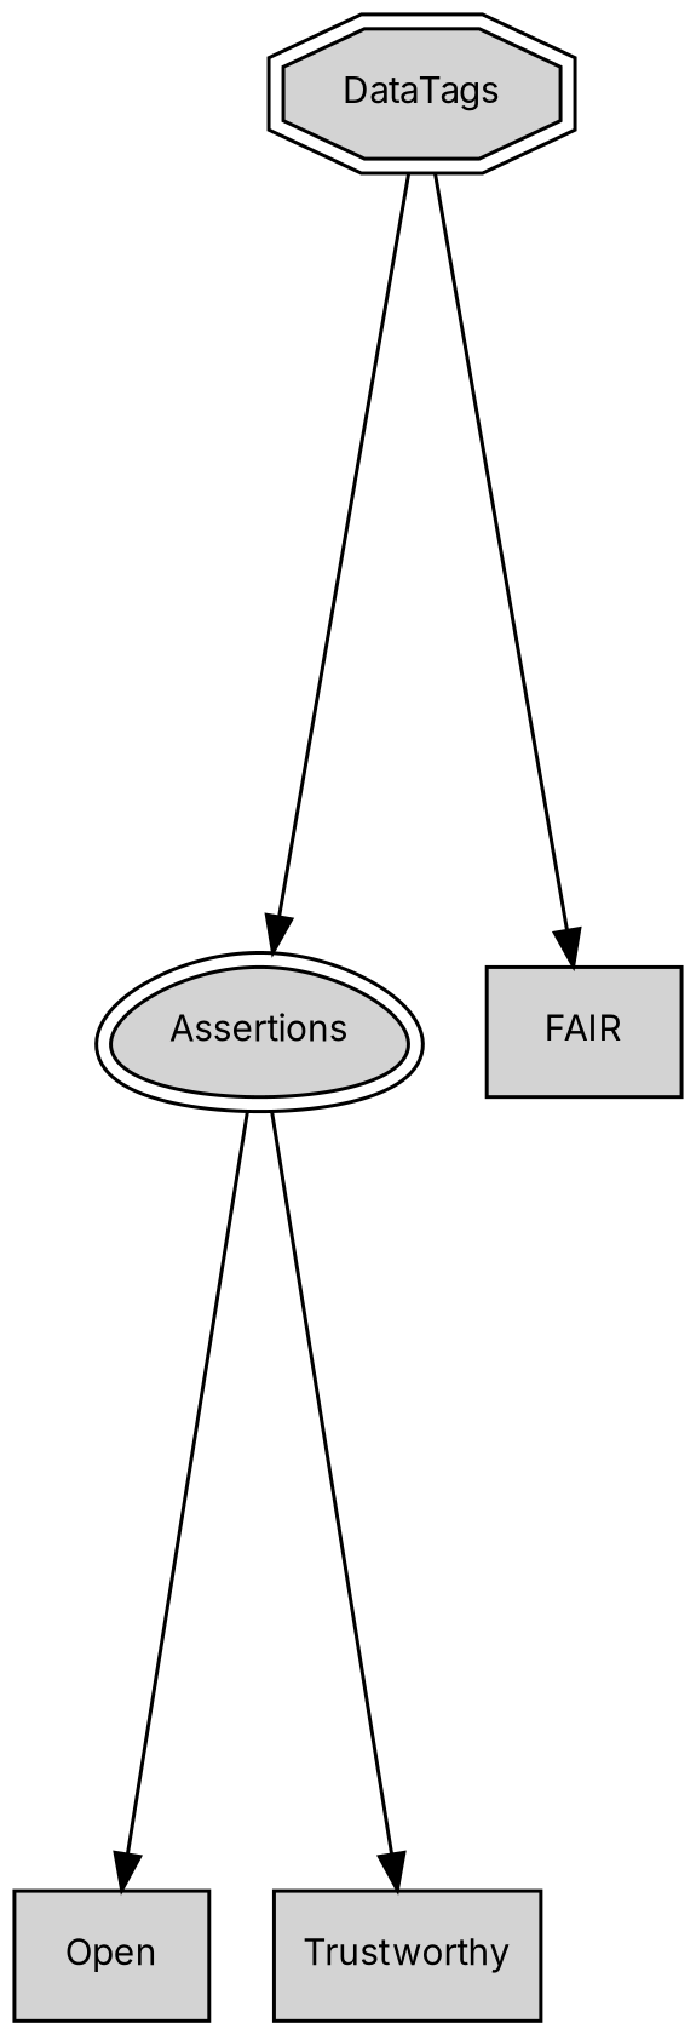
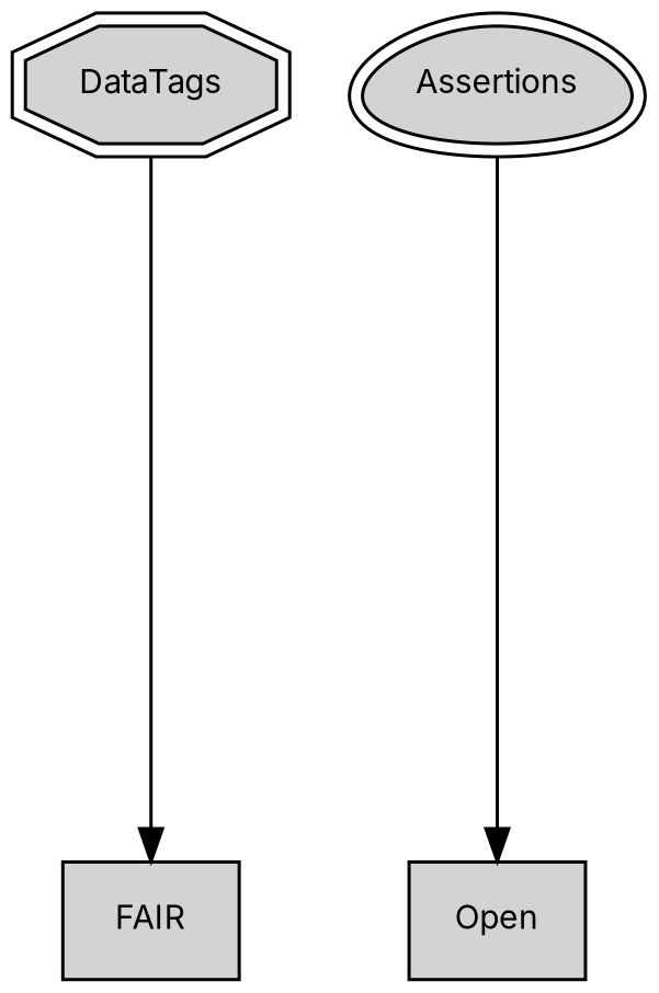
  digraph {
    fontname=Inter
    rankdir=TB
    ranksep=3
    node [fillcolor=lightgray fontname=Inter fontsize=10 shape=box style=filled]
    edge [fontname=Inter fontsize=10]
    n1 [label=DataTags peripheries=2 shape=octagon]
    n2 [label=Assertions peripheries=2 shape=egg]
    n3 [label=FAIR]
    n4 [label=Open]
-   n5 [label=Trustworthy]
-   n1 -> n2
    n1 -> n3
    n2 -> n4
-   n2 -> n5
  }
